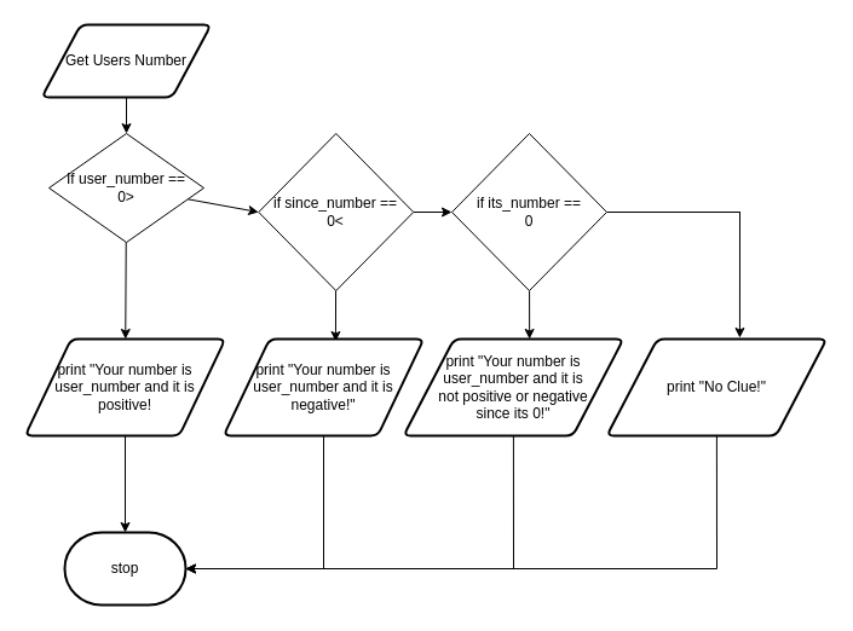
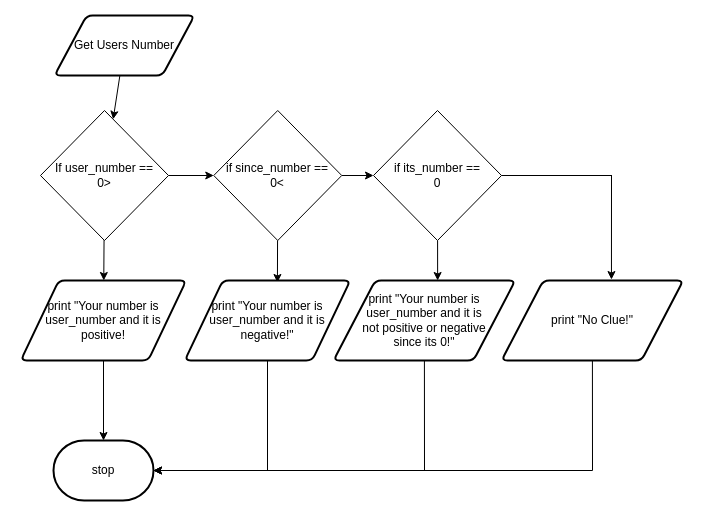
  <mxCell id="0" />
  <mxCell id="1" parent="0" />
  <mxCell id="2" value="" style="edgeStyle=none;html=1;" parent="1" source="3" target="9" edge="1"><mxGeometry relative="1" as="geometry" /></mxCell>
- <mxCell id="3" value="Get Users Number" style="shape=parallelogram;html=1;strokeWidth=2;perimeter=parallelogramPerimeter;whiteSpace=wrap;rounded=1;arcSize=12;size=0.23;" parent="1" vertex="1"><mxGeometry x="34" y="20" width="140" height="60" as="geometry" /></mxCell>
+ <mxCell id="3" value="Get Users Number" style="shape=parallelogram;html=1;strokeWidth=2;perimeter=parallelogramPerimeter;whiteSpace=wrap;rounded=1;arcSize=12;size=0.23;" parent="1" vertex="1"><mxGeometry x="54" y="15" width="140" height="60" as="geometry" /></mxCell>
  <mxCell id="4" style="edgeStyle=none;html=1;entryX=0.5;entryY=0;entryDx=0;entryDy=0;entryPerimeter=0;" parent="1" source="5" target="6" edge="1"><mxGeometry relative="1" as="geometry" /></mxCell>
  <mxCell id="5" value="print &quot;Your number is user_number and it is &lt;br&gt;positive!" style="shape=parallelogram;html=1;strokeWidth=2;perimeter=parallelogramPerimeter;whiteSpace=wrap;rounded=1;arcSize=12;size=0.23;" parent="1" vertex="1"><mxGeometry x="20.25" y="280" width="165.5" height="80" as="geometry" /></mxCell>
  <mxCell id="6" value="stop" style="strokeWidth=2;html=1;shape=mxgraph.flowchart.terminator;whiteSpace=wrap;rounded=1;" parent="1" vertex="1"><mxGeometry x="53" y="440" width="100" height="60" as="geometry" /></mxCell>
  <mxCell id="7" value="" style="edgeStyle=none;html=1;" edge="1" parent="1" source="9" target="5"><mxGeometry relative="1" as="geometry" /></mxCell>
  <mxCell id="8" style="edgeStyle=none;html=1;entryX=0;entryY=0.5;entryDx=0;entryDy=0;fontSize=11;" edge="1" parent="1" source="9" target="12"><mxGeometry relative="1" as="geometry" /></mxCell>
- <mxCell id="9" value="If user_number == &lt;br&gt;0&amp;gt;" style="rhombus;whiteSpace=wrap;html=1;" parent="1" vertex="1"><mxGeometry x="40" y="110" width="128" height="90" as="geometry" /></mxCell>
+ <mxCell id="9" value="If user_number == &lt;br&gt;0&amp;gt;" style="rhombus;whiteSpace=wrap;html=1;" parent="1" vertex="1"><mxGeometry x="40" y="110" width="128" height="130" as="geometry" /></mxCell>
  <mxCell id="10" style="edgeStyle=none;html=1;entryX=0.56;entryY=0.025;entryDx=0;entryDy=0;entryPerimeter=0;" edge="1" parent="1" source="12" target="17"><mxGeometry relative="1" as="geometry" /></mxCell>
  <mxCell id="11" style="edgeStyle=none;html=1;entryX=0;entryY=0.5;entryDx=0;entryDy=0;fontSize=11;" edge="1" parent="1" source="12" target="15"><mxGeometry relative="1" as="geometry" /></mxCell>
  <mxCell id="12" value="if since_number ==&lt;br&gt;0&amp;lt;" style="rhombus;whiteSpace=wrap;html=1;" vertex="1" parent="1"><mxGeometry x="213.25" y="110" width="128" height="130" as="geometry" /></mxCell>
  <mxCell id="13" style="edgeStyle=none;html=1;entryX=0.573;entryY=0;entryDx=0;entryDy=0;entryPerimeter=0;" edge="1" parent="1" source="15" target="19"><mxGeometry relative="1" as="geometry" /></mxCell>
  <mxCell id="14" style="edgeStyle=none;html=1;entryX=0.605;entryY=-0.012;entryDx=0;entryDy=0;entryPerimeter=0;fontSize=11;" edge="1" parent="1" target="21"><mxGeometry relative="1" as="geometry"><mxPoint x="611" y="175" as="sourcePoint" /></mxGeometry></mxCell>
  <mxCell id="15" value="if its_number == &lt;br&gt;0" style="rhombus;whiteSpace=wrap;html=1;" vertex="1" parent="1"><mxGeometry x="373" y="110" width="128" height="130" as="geometry" /></mxCell>
  <mxCell id="16" style="edgeStyle=none;rounded=0;html=1;entryX=1;entryY=0.5;entryDx=0;entryDy=0;entryPerimeter=0;fontSize=11;" edge="1" parent="1" source="17" target="6"><mxGeometry relative="1" as="geometry"><Array as="points"><mxPoint x="267" y="470" /></Array></mxGeometry></mxCell>
  <mxCell id="17" value="print &quot;Your number is user_number and it is &lt;br&gt;negative!&quot;" style="shape=parallelogram;html=1;strokeWidth=2;perimeter=parallelogramPerimeter;whiteSpace=wrap;rounded=1;arcSize=12;size=0.23;" vertex="1" parent="1"><mxGeometry x="184.25" y="280" width="165.5" height="80" as="geometry" /></mxCell>
  <mxCell id="18" style="edgeStyle=none;rounded=0;html=1;entryX=1;entryY=0.5;entryDx=0;entryDy=0;entryPerimeter=0;fontSize=11;" edge="1" parent="1" source="19" target="6"><mxGeometry relative="1" as="geometry"><Array as="points"><mxPoint x="424" y="470" /></Array></mxGeometry></mxCell>
  <mxCell id="19" value="print &quot;Your number is user_number and it is &lt;br&gt;not positive or negative &lt;br&gt;since its 0!&quot;" style="shape=parallelogram;html=1;strokeWidth=2;perimeter=parallelogramPerimeter;whiteSpace=wrap;rounded=1;arcSize=12;size=0.23;" vertex="1" parent="1"><mxGeometry x="333" y="280" width="181.75" height="80" as="geometry" /></mxCell>
  <mxCell id="20" style="edgeStyle=none;html=1;entryX=1;entryY=0.5;entryDx=0;entryDy=0;entryPerimeter=0;fontSize=11;rounded=0;" edge="1" parent="1" source="21" target="6"><mxGeometry relative="1" as="geometry"><Array as="points"><mxPoint x="592" y="470" /></Array></mxGeometry></mxCell>
  <mxCell id="21" value="print &quot;No Clue!&quot;" style="shape=parallelogram;html=1;strokeWidth=2;perimeter=parallelogramPerimeter;whiteSpace=wrap;rounded=1;arcSize=12;size=0.23;" vertex="1" parent="1"><mxGeometry x="501" y="280" width="181.75" height="80" as="geometry" /></mxCell>
  <mxCell id="22" value="" style="endArrow=none;html=1;fontSize=11;exitX=1;exitY=0.5;exitDx=0;exitDy=0;" edge="1" parent="1" source="15"><mxGeometry width="50" height="50" relative="1" as="geometry"><mxPoint x="533" y="200" as="sourcePoint" /><mxPoint x="611.5" y="175" as="targetPoint" /></mxGeometry></mxCell>
